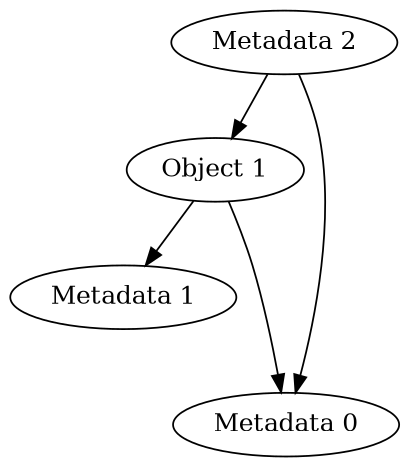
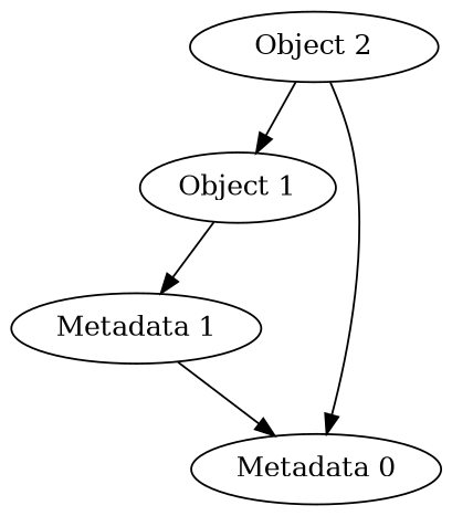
  digraph {
    n1 [label="Object 1"]
    n2 [label="Metadata 1"]
    n3 [label="Metadata 0"]
-   n4 [label="Metadata 2"]
+   n4 [label="Object 2"]
    n1 -> n2
-   n1 -> n3
+   n2 -> n3
    n4 -> n1
    n4 -> n3
  }
